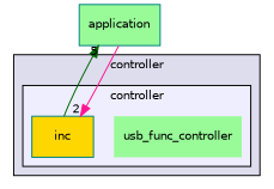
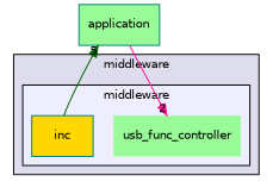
  digraph {
    compound=true
    node [fontname=Helvetica fontsize=10 shape=box style=filled fillcolor=palegreen color=teal]
    edge [labeldistance=1.5 labelfontname=Helvetica labelfontsize=10]
    n1 [label=usb_func_controller shape=plaintext]
    n2 [fillcolor=gold label=inc]
    n3 [label=application]
    subgraph cluster_1 {
      bgcolor="#ddddee"
      fontname=Helvetica
      fontsize=10
-     label=controller
+     label=middleware
      pencolor=black
      subgraph cluster_2 {
        bgcolor="#eeeeff"
        fontname=Helvetica
        fontsize=10
        pencolor=black
        n1
        n2
      }
    }
    n2 -> n3 [headlabel=5 color=darkgreen]
-   n3 -> n2 [headlabel=2 color=deeppink]
+   n3 -> n1 [headlabel=2 color=deeppink]
  }
